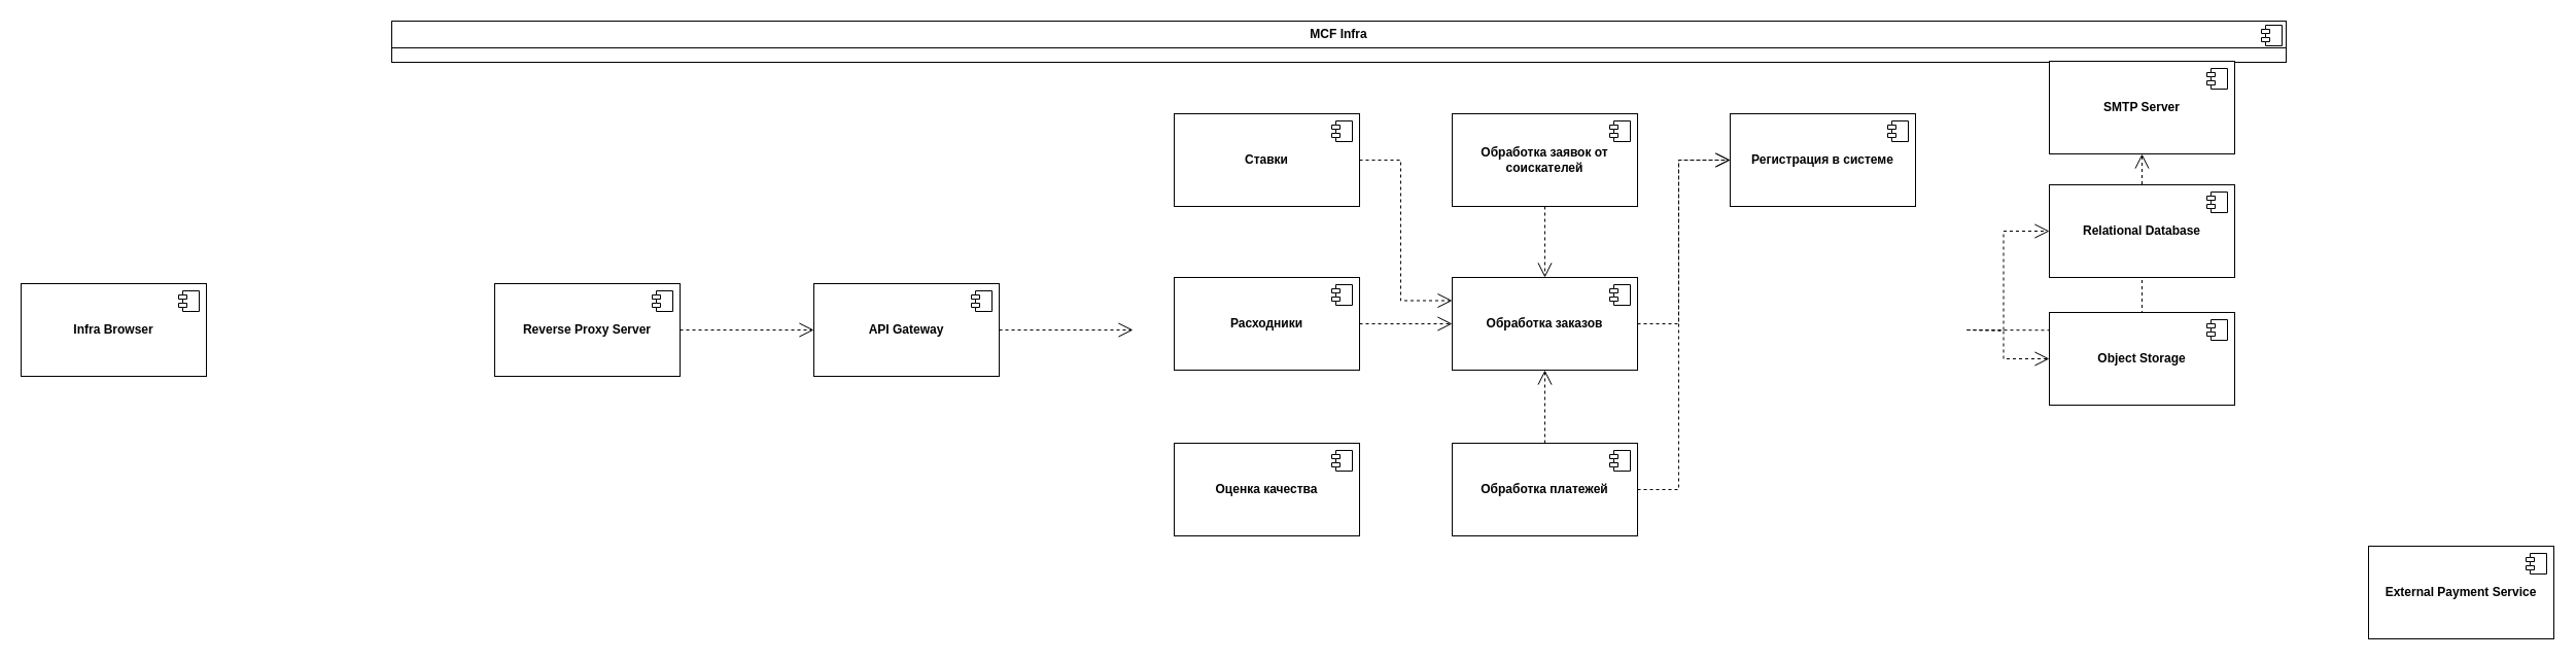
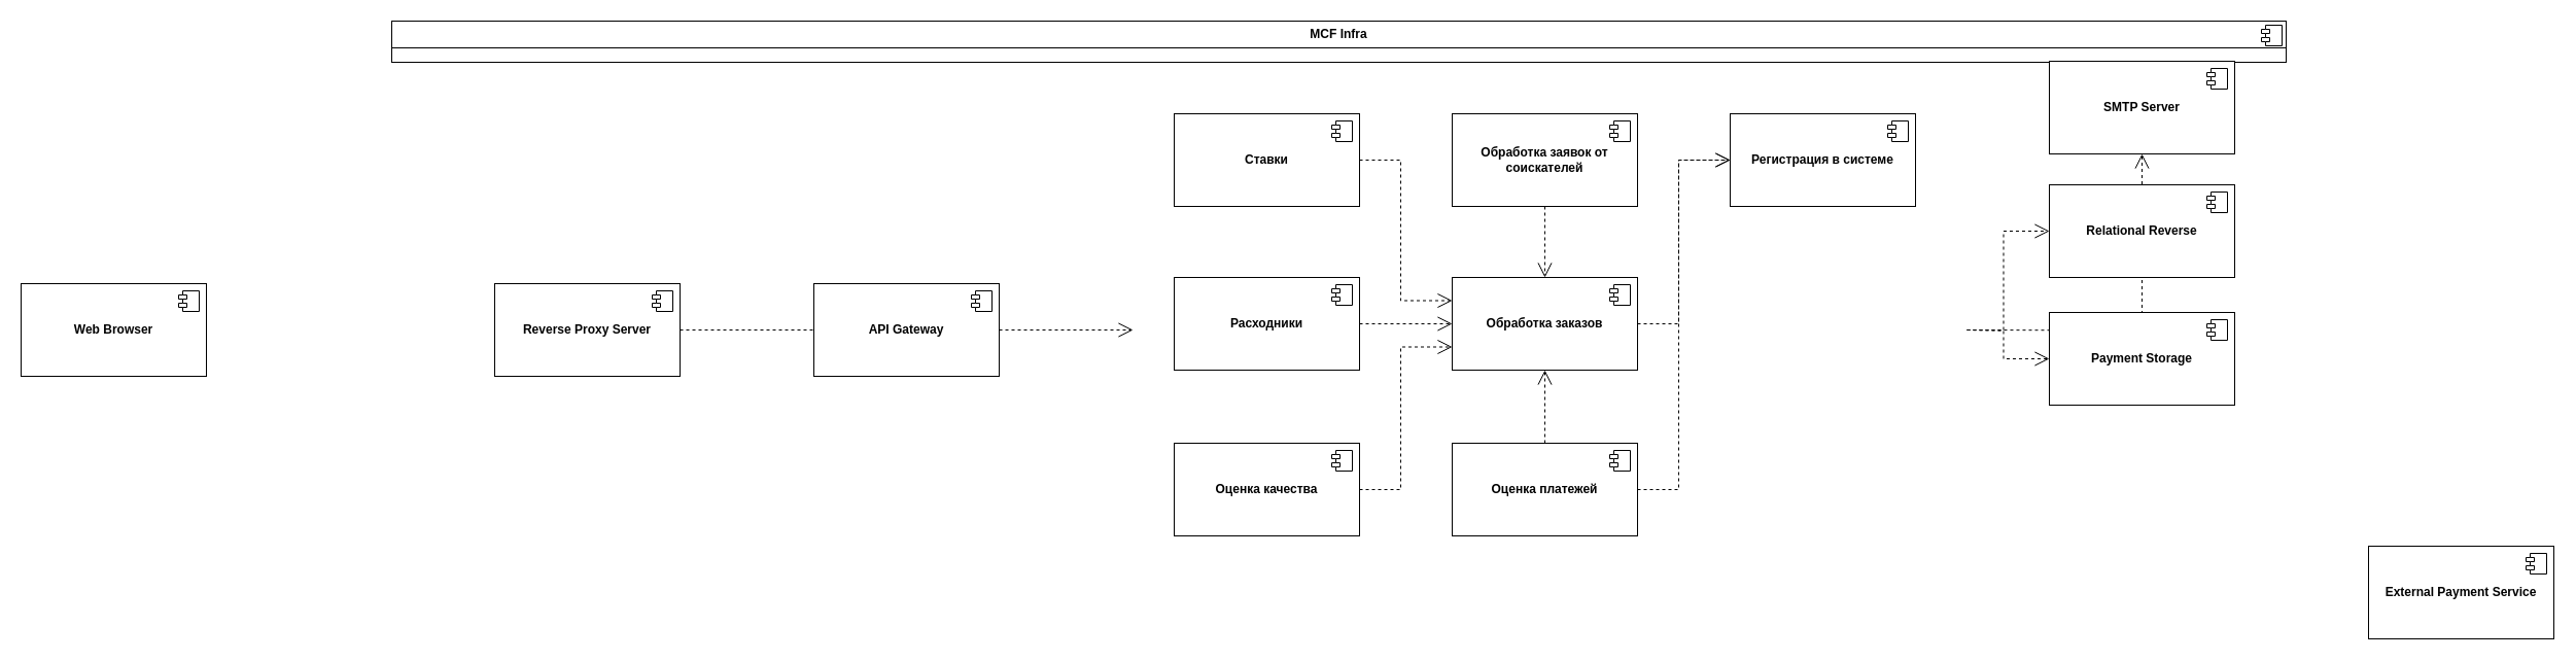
  <mxCell id="0" />
  <mxCell id="1" parent="0" />
  <mxCell id="2" value="&lt;p style=&quot;margin:0px;margin-top:6px;text-align:center;&quot;&gt;&lt;b&gt;MCF Infra&lt;/b&gt;&lt;/p&gt;&lt;hr size=&quot;1&quot; style=&quot;border-style:solid;&quot;&gt;&lt;p style=&quot;margin:0px;margin-left:8px;&quot;&gt;&lt;br&gt;&lt;/p&gt;" style="align=left;overflow=fill;html=1;dropTarget=0;whiteSpace=wrap;" parent="1" vertex="1"><mxGeometry x="380" y="20" width="1840" height="40" as="geometry" /></mxCell>
  <mxCell id="3" value="" style="shape=component;jettyWidth=8;jettyHeight=4;" parent="2" vertex="1"><mxGeometry x="1" width="20" height="20" relative="1" as="geometry"><mxPoint x="-24" y="4" as="offset" /></mxGeometry></mxCell>
  <mxCell id="4" style="edgeStyle=orthogonalEdgeStyle;rounded=0;orthogonalLoop=1;jettySize=auto;html=1;exitX=1;exitY=0.5;exitDx=0;exitDy=0;dashed=1;strokeColor=default;align=center;verticalAlign=middle;fontFamily=Helvetica;fontSize=11;fontColor=default;labelBackgroundColor=default;endArrow=open;endSize=12;" parent="1" target="27" edge="1"><mxGeometry relative="1" as="geometry"><mxPoint x="1910" y="320" as="sourcePoint" /></mxGeometry></mxCell>
  <mxCell id="5" style="edgeStyle=orthogonalEdgeStyle;rounded=0;orthogonalLoop=1;jettySize=auto;html=1;entryX=0;entryY=0.5;entryDx=0;entryDy=0;dashed=1;strokeColor=default;align=center;verticalAlign=middle;fontFamily=Helvetica;fontSize=11;fontColor=default;labelBackgroundColor=default;endArrow=open;endSize=12;" parent="1" target="25" edge="1"><mxGeometry relative="1" as="geometry"><mxPoint x="1910" y="320" as="sourcePoint" /></mxGeometry></mxCell>
  <mxCell id="6" style="edgeStyle=orthogonalEdgeStyle;rounded=0;orthogonalLoop=1;jettySize=auto;html=1;entryX=0;entryY=0.25;entryDx=0;entryDy=0;dashed=1;strokeColor=default;align=center;verticalAlign=middle;fontFamily=Helvetica;fontSize=11;fontColor=default;labelBackgroundColor=default;endArrow=open;endSize=12;" parent="1" source="7" target="16" edge="1"><mxGeometry relative="1" as="geometry" /></mxCell>
  <mxCell id="7" value="&lt;b&gt;Ставки&lt;/b&gt;" style="html=1;dropTarget=0;whiteSpace=wrap;" parent="1" vertex="1"><mxGeometry x="1140" y="110" width="180" height="90" as="geometry" /></mxCell>
  <mxCell id="8" value="" style="shape=module;jettyWidth=8;jettyHeight=4;" parent="7" vertex="1"><mxGeometry x="1" width="20" height="20" relative="1" as="geometry"><mxPoint x="-27" y="7" as="offset" /></mxGeometry></mxCell>
  <mxCell id="9" style="edgeStyle=orthogonalEdgeStyle;rounded=0;orthogonalLoop=1;jettySize=auto;html=1;entryX=0;entryY=0.5;entryDx=0;entryDy=0;dashed=1;strokeColor=default;align=center;verticalAlign=middle;fontFamily=Helvetica;fontSize=11;fontColor=default;labelBackgroundColor=default;endArrow=open;endSize=12;" parent="1" source="10" target="16" edge="1"><mxGeometry relative="1" as="geometry" /></mxCell>
  <mxCell id="10" value="&lt;b&gt;Расходники&lt;/b&gt;" style="html=1;dropTarget=0;whiteSpace=wrap;" parent="1" vertex="1"><mxGeometry x="1140" y="269" width="180" height="90" as="geometry" /></mxCell>
  <mxCell id="11" value="" style="shape=module;jettyWidth=8;jettyHeight=4;" parent="10" vertex="1"><mxGeometry x="1" width="20" height="20" relative="1" as="geometry"><mxPoint x="-27" y="7" as="offset" /></mxGeometry></mxCell>
+ <mxCell id="12" style="edgeStyle=orthogonalEdgeStyle;rounded=0;orthogonalLoop=1;jettySize=auto;html=1;entryX=0;entryY=0.75;entryDx=0;entryDy=0;dashed=1;strokeColor=default;align=center;verticalAlign=middle;fontFamily=Helvetica;fontSize=11;fontColor=default;labelBackgroundColor=default;endArrow=open;endSize=12;" parent="1" source="13" target="16" edge="1"><mxGeometry relative="1" as="geometry" /></mxCell>
  <mxCell id="13" value="&lt;b&gt;Оценка качества&lt;/b&gt;" style="html=1;dropTarget=0;whiteSpace=wrap;" parent="1" vertex="1"><mxGeometry x="1140" y="430" width="180" height="90" as="geometry" /></mxCell>
  <mxCell id="14" value="" style="shape=module;jettyWidth=8;jettyHeight=4;" parent="13" vertex="1"><mxGeometry x="1" width="20" height="20" relative="1" as="geometry"><mxPoint x="-27" y="7" as="offset" /></mxGeometry></mxCell>
  <mxCell id="15" style="edgeStyle=orthogonalEdgeStyle;rounded=0;orthogonalLoop=1;jettySize=auto;html=1;entryX=0;entryY=0.5;entryDx=0;entryDy=0;dashed=1;strokeColor=default;align=center;verticalAlign=middle;fontFamily=Helvetica;fontSize=11;fontColor=default;labelBackgroundColor=default;endArrow=open;endSize=12;" parent="1" source="16" target="39" edge="1"><mxGeometry relative="1" as="geometry"><Array as="points"><mxPoint x="1630" y="314" /><mxPoint x="1630" y="155" /></Array></mxGeometry></mxCell>
  <mxCell id="16" value="&lt;b&gt;Обработка заказов&lt;/b&gt;" style="html=1;dropTarget=0;whiteSpace=wrap;" parent="1" vertex="1"><mxGeometry x="1410" y="269" width="180" height="90" as="geometry" /></mxCell>
  <mxCell id="17" value="" style="shape=module;jettyWidth=8;jettyHeight=4;" parent="16" vertex="1"><mxGeometry x="1" width="20" height="20" relative="1" as="geometry"><mxPoint x="-27" y="7" as="offset" /></mxGeometry></mxCell>
  <mxCell id="18" style="edgeStyle=orthogonalEdgeStyle;rounded=0;orthogonalLoop=1;jettySize=auto;html=1;entryX=0.5;entryY=0;entryDx=0;entryDy=0;dashed=1;strokeColor=default;align=center;verticalAlign=middle;fontFamily=Helvetica;fontSize=11;fontColor=default;labelBackgroundColor=default;endArrow=open;endSize=12;" parent="1" source="19" target="16" edge="1"><mxGeometry relative="1" as="geometry" /></mxCell>
  <mxCell id="19" value="&lt;b&gt;Обработка заявок от соискателей&lt;/b&gt;" style="html=1;dropTarget=0;whiteSpace=wrap;" parent="1" vertex="1"><mxGeometry x="1410" y="110" width="180" height="90" as="geometry" /></mxCell>
  <mxCell id="20" value="" style="shape=module;jettyWidth=8;jettyHeight=4;" parent="19" vertex="1"><mxGeometry x="1" width="20" height="20" relative="1" as="geometry"><mxPoint x="-27" y="7" as="offset" /></mxGeometry></mxCell>
  <mxCell id="21" style="edgeStyle=orthogonalEdgeStyle;rounded=0;orthogonalLoop=1;jettySize=auto;html=1;entryX=0;entryY=0.5;entryDx=0;entryDy=0;dashed=1;strokeColor=default;align=center;verticalAlign=middle;fontFamily=Helvetica;fontSize=11;fontColor=default;labelBackgroundColor=default;endArrow=open;endSize=12;" parent="1" source="23" target="39" edge="1"><mxGeometry relative="1" as="geometry"><Array as="points"><mxPoint x="1630" y="475" /><mxPoint x="1630" y="155" /></Array></mxGeometry></mxCell>
  <mxCell id="22" style="edgeStyle=orthogonalEdgeStyle;rounded=0;orthogonalLoop=1;jettySize=auto;html=1;entryX=0.5;entryY=1;entryDx=0;entryDy=0;dashed=1;strokeColor=default;align=center;verticalAlign=middle;fontFamily=Helvetica;fontSize=11;fontColor=default;labelBackgroundColor=default;endArrow=open;endSize=12;" parent="1" source="23" target="16" edge="1"><mxGeometry relative="1" as="geometry" /></mxCell>
- <mxCell id="23" value="&lt;b&gt;Обработка платежей&lt;/b&gt;" style="html=1;dropTarget=0;whiteSpace=wrap;" parent="1" vertex="1"><mxGeometry x="1410" y="430" width="180" height="90" as="geometry" /></mxCell>
+ <mxCell id="23" value="&lt;b&gt;Оценка платежей&lt;/b&gt;" style="html=1;dropTarget=0;whiteSpace=wrap;" parent="1" vertex="1"><mxGeometry x="1410" y="430" width="180" height="90" as="geometry" /></mxCell>
  <mxCell id="24" value="" style="shape=module;jettyWidth=8;jettyHeight=4;" parent="23" vertex="1"><mxGeometry x="1" width="20" height="20" relative="1" as="geometry"><mxPoint x="-27" y="7" as="offset" /></mxGeometry></mxCell>
- <mxCell id="25" value="&lt;b&gt;Relational Database&lt;/b&gt;" style="html=1;dropTarget=0;whiteSpace=wrap;" parent="1" vertex="1"><mxGeometry x="1990" y="179" width="180" height="90" as="geometry" /></mxCell>
+ <mxCell id="25" value="&lt;b&gt;Relational Reverse&lt;/b&gt;" style="html=1;dropTarget=0;whiteSpace=wrap;" parent="1" vertex="1"><mxGeometry x="1990" y="179" width="180" height="90" as="geometry" /></mxCell>
  <mxCell id="26" value="" style="shape=module;jettyWidth=8;jettyHeight=4;" parent="25" vertex="1"><mxGeometry x="1" width="20" height="20" relative="1" as="geometry"><mxPoint x="-27" y="7" as="offset" /></mxGeometry></mxCell>
  <mxCell id="27" value="&lt;b&gt;SMTP Server&lt;/b&gt;" style="html=1;dropTarget=0;whiteSpace=wrap;" parent="1" vertex="1"><mxGeometry x="1990" y="59" width="180" height="90" as="geometry" /></mxCell>
  <mxCell id="28" value="" style="shape=module;jettyWidth=8;jettyHeight=4;" parent="27" vertex="1"><mxGeometry x="1" width="20" height="20" relative="1" as="geometry"><mxPoint x="-27" y="7" as="offset" /></mxGeometry></mxCell>
- <mxCell id="29" style="edgeStyle=orthogonalEdgeStyle;rounded=0;orthogonalLoop=1;jettySize=auto;html=1;dashed=1;strokeColor=default;align=center;verticalAlign=middle;fontFamily=Helvetica;fontSize=11;fontColor=default;labelBackgroundColor=default;endArrow=open;endSize=12;" edge="1" parent="1" source="30" target="42"><mxGeometry relative="1" as="geometry" /></mxCell>
+ <mxCell id="29" style="edgeStyle=orthogonalEdgeStyle;rounded=0;orthogonalLoop=1;jettySize=auto;html=1;dashed=1;strokeColor=default;align=center;verticalAlign=middle;fontFamily=Helvetica;fontSize=11;fontColor=default;labelBackgroundColor=default;endArrow=none;endSize=12;" edge="1" parent="1" source="30" target="42"><mxGeometry relative="1" as="geometry" /></mxCell>
  <mxCell id="30" value="&lt;b&gt;Reverse Proxy Server&lt;/b&gt;" style="html=1;dropTarget=0;whiteSpace=wrap;" parent="1" vertex="1"><mxGeometry x="480" y="275" width="180" height="90" as="geometry" /></mxCell>
  <mxCell id="31" value="" style="shape=module;jettyWidth=8;jettyHeight=4;" parent="30" vertex="1"><mxGeometry x="1" width="20" height="20" relative="1" as="geometry"><mxPoint x="-27" y="7" as="offset" /></mxGeometry></mxCell>
- <mxCell id="32" value="&lt;b&gt;Infra Browser&lt;/b&gt;" style="html=1;dropTarget=0;whiteSpace=wrap;" parent="1" vertex="1"><mxGeometry x="20" y="275" width="180" height="90" as="geometry" /></mxCell>
+ <mxCell id="32" value="&lt;b&gt;Web Browser&lt;/b&gt;" style="html=1;dropTarget=0;whiteSpace=wrap;" parent="1" vertex="1"><mxGeometry x="20" y="275" width="180" height="90" as="geometry" /></mxCell>
  <mxCell id="33" value="" style="shape=module;jettyWidth=8;jettyHeight=4;" parent="32" vertex="1"><mxGeometry x="1" width="20" height="20" relative="1" as="geometry"><mxPoint x="-27" y="7" as="offset" /></mxGeometry></mxCell>
  <mxCell id="34" value="&lt;b&gt;External Payment Service&lt;/b&gt;" style="html=1;dropTarget=0;whiteSpace=wrap;" parent="1" vertex="1"><mxGeometry x="2300" y="530" width="180" height="90" as="geometry" /></mxCell>
  <mxCell id="35" value="" style="shape=module;jettyWidth=8;jettyHeight=4;" parent="34" vertex="1"><mxGeometry x="1" width="20" height="20" relative="1" as="geometry"><mxPoint x="-27" y="7" as="offset" /></mxGeometry></mxCell>
- <mxCell id="36" value="&lt;b&gt;Object Storage&lt;/b&gt;" style="html=1;dropTarget=0;whiteSpace=wrap;" parent="1" vertex="1"><mxGeometry x="1990" y="303" width="180" height="90" as="geometry" /></mxCell>
+ <mxCell id="36" value="&lt;b&gt;Payment Storage&lt;/b&gt;" style="html=1;dropTarget=0;whiteSpace=wrap;" parent="1" vertex="1"><mxGeometry x="1990" y="303" width="180" height="90" as="geometry" /></mxCell>
  <mxCell id="37" value="" style="shape=module;jettyWidth=8;jettyHeight=4;" parent="36" vertex="1"><mxGeometry x="1" width="20" height="20" relative="1" as="geometry"><mxPoint x="-27" y="7" as="offset" /></mxGeometry></mxCell>
  <mxCell id="38" style="edgeStyle=orthogonalEdgeStyle;rounded=0;orthogonalLoop=1;jettySize=auto;html=1;dashed=1;strokeColor=default;align=center;verticalAlign=middle;fontFamily=Helvetica;fontSize=11;fontColor=default;labelBackgroundColor=default;endArrow=open;endSize=12;exitX=1;exitY=0.5;exitDx=0;exitDy=0;entryX=0;entryY=0.5;entryDx=0;entryDy=0;" parent="1" target="36" edge="1"><mxGeometry relative="1" as="geometry"><mxPoint x="1910" y="320" as="sourcePoint" /><mxPoint x="2100" y="320" as="targetPoint" /></mxGeometry></mxCell>
  <mxCell id="39" value="&lt;b&gt;Регистрация в системе&lt;/b&gt;" style="html=1;dropTarget=0;whiteSpace=wrap;" parent="1" vertex="1"><mxGeometry x="1680" y="110" width="180" height="90" as="geometry" /></mxCell>
  <mxCell id="40" value="" style="shape=module;jettyWidth=8;jettyHeight=4;" parent="39" vertex="1"><mxGeometry x="1" width="20" height="20" relative="1" as="geometry"><mxPoint x="-27" y="7" as="offset" /></mxGeometry></mxCell>
  <mxCell id="41" style="edgeStyle=orthogonalEdgeStyle;rounded=0;orthogonalLoop=1;jettySize=auto;html=1;entryX=0;entryY=0.5;entryDx=0;entryDy=0;dashed=1;strokeColor=default;align=center;verticalAlign=middle;fontFamily=Helvetica;fontSize=11;fontColor=default;labelBackgroundColor=default;endArrow=open;endSize=12;" edge="1" parent="1" source="42"><mxGeometry relative="1" as="geometry"><mxPoint x="1100" y="320" as="targetPoint" /></mxGeometry></mxCell>
  <mxCell id="42" value="&lt;b&gt;API Gateway&lt;/b&gt;" style="html=1;dropTarget=0;whiteSpace=wrap;" vertex="1" parent="1"><mxGeometry x="790" y="275" width="180" height="90" as="geometry" /></mxCell>
  <mxCell id="43" value="" style="shape=module;jettyWidth=8;jettyHeight=4;" vertex="1" parent="42"><mxGeometry x="1" width="20" height="20" relative="1" as="geometry"><mxPoint x="-27" y="7" as="offset" /></mxGeometry></mxCell>
